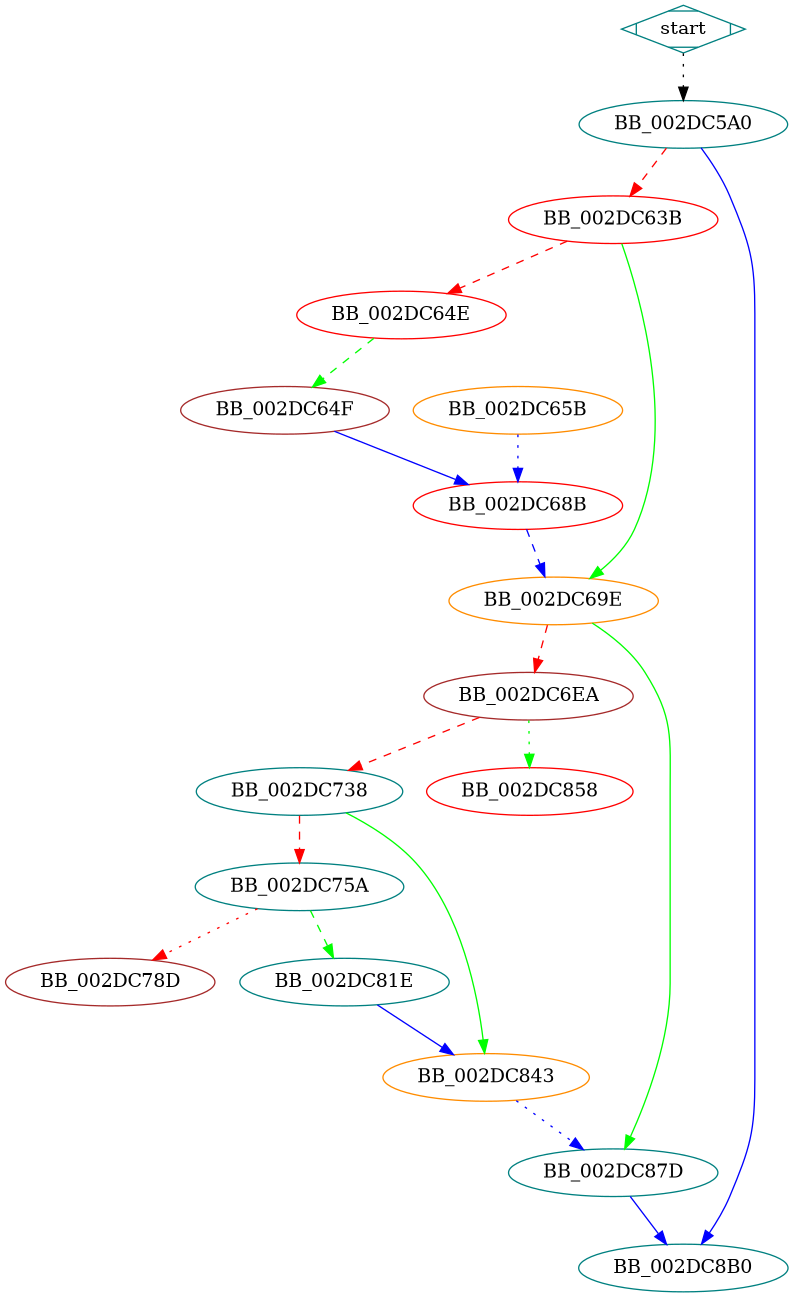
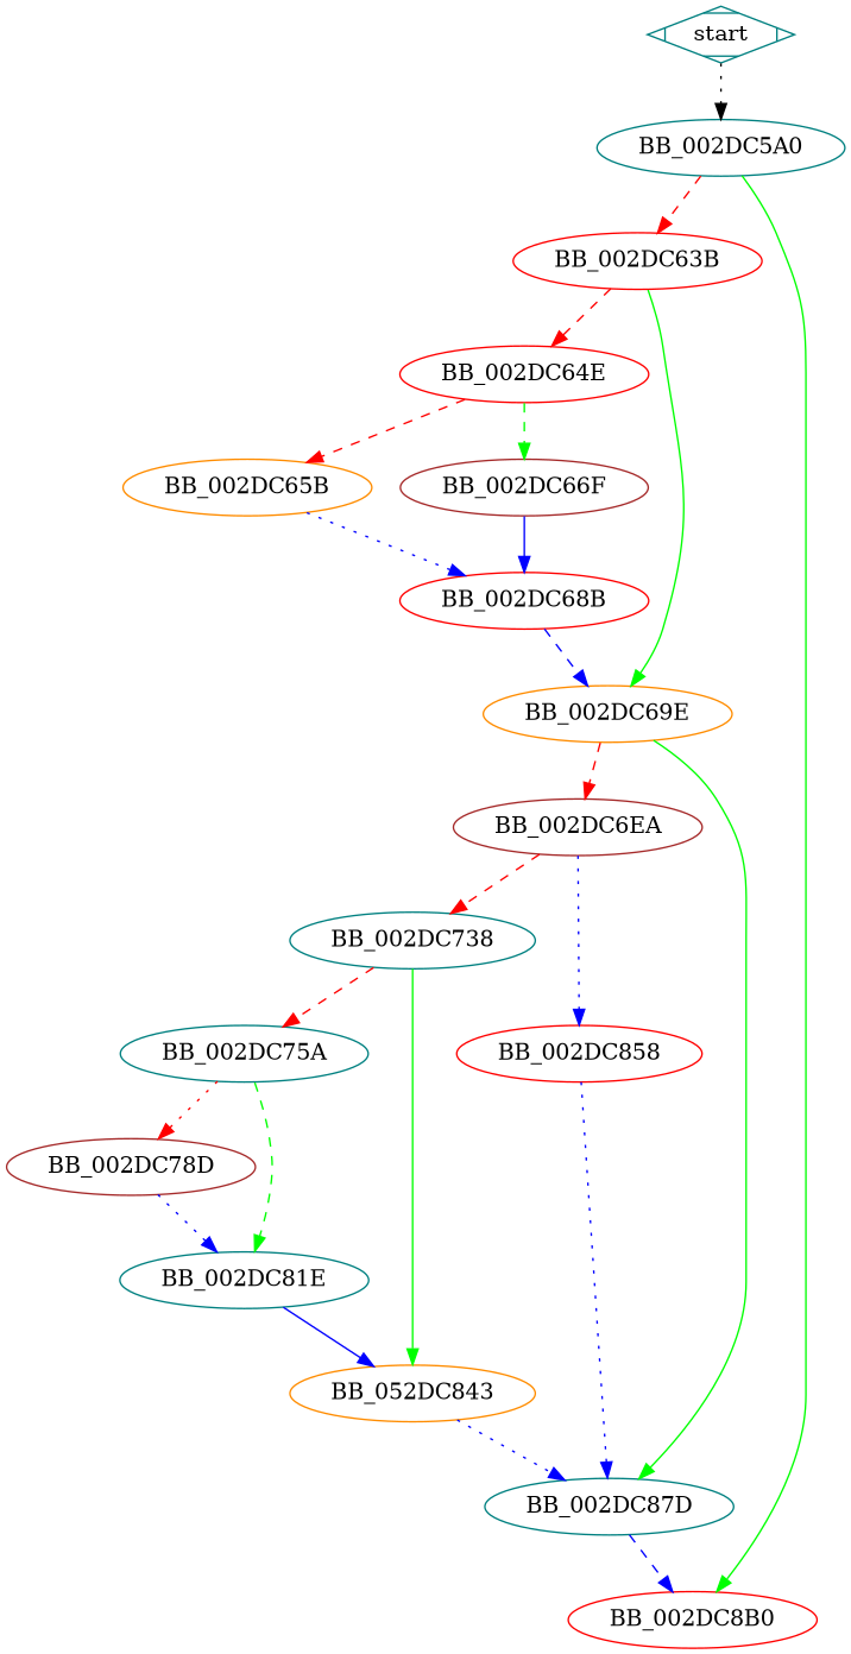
  digraph {
    node [color=teal]
    edge [style=dashed color=blue]
    start [shape=Mdiamond]
    BB_002DC5A0
    BB_002DC63B [color=red]
-   BB_002DC8B0
+   BB_002DC8B0 [color=red]
    BB_002DC64E [color=red]
    BB_002DC69E [color=darkorange]
    BB_002DC65B [color=darkorange]
-   BB_002DC66F [color=brown label=BB_002DC64F]
+   BB_002DC66F [color=brown]
    BB_002DC6EA [color=brown]
    BB_002DC87D
    BB_002DC68B [color=red]
    BB_002DC738
    BB_002DC858 [color=red]
    BB_002DC75A
-   BB_002DC843 [color=darkorange]
+   BB_002DC843 [color=darkorange label=BB_052DC843]
    BB_002DC78D [color=brown]
    BB_002DC81E
    start -> BB_002DC5A0 [style=dotted color=""]
    BB_002DC5A0 -> BB_002DC63B [color=red]
-   BB_002DC5A0 -> BB_002DC8B0 [style=solid]
+   BB_002DC5A0 -> BB_002DC8B0 [color=green style=solid]
    BB_002DC63B -> BB_002DC64E [color=red]
    BB_002DC63B -> BB_002DC69E [color=green style=solid]
+   BB_002DC64E -> BB_002DC65B [color=red]
    BB_002DC64E -> BB_002DC66F [color=green]
    BB_002DC69E -> BB_002DC6EA [color=red]
    BB_002DC69E -> BB_002DC87D [color=green style=solid]
    BB_002DC65B -> BB_002DC68B [style=dotted]
    BB_002DC66F -> BB_002DC68B [style=solid]
    BB_002DC6EA -> BB_002DC738 [color=red]
-   BB_002DC6EA -> BB_002DC858 [color=green style=dotted]
-   BB_002DC87D -> BB_002DC8B0 [style=solid]
+   BB_002DC6EA -> BB_002DC858 [style=dotted]
+   BB_002DC87D -> BB_002DC8B0
    BB_002DC68B -> BB_002DC69E
    BB_002DC738 -> BB_002DC75A [color=red]
    BB_002DC738 -> BB_002DC843 [color=green style=solid]
+   BB_002DC858 -> BB_002DC87D [style=dotted]
    BB_002DC75A -> BB_002DC78D [color=red style=dotted]
    BB_002DC75A -> BB_002DC81E [color=green]
    BB_002DC843 -> BB_002DC87D [style=dotted]
+   BB_002DC78D -> BB_002DC81E [style=dotted]
    BB_002DC81E -> BB_002DC843 [style=solid]
  }
